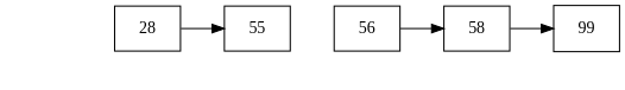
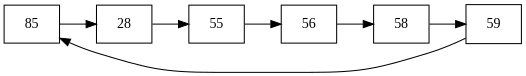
  digraph {
    fontname="Liberation Serif"
    rankdir=LR
    node [fontname="Liberation Serif" shape=record]
    edge [fontname="Liberation Serif"]
+   n1 [label=85]
    n2 [label=28]
    n3 [label=55]
    n4 [label=56]
    n5 [label=58]
-   n6 [label=99]
+   n6 [label=59]
+   n1 -> n2
    n2 -> n3
+   n3 -> n4
    n4 -> n5
    n5 -> n6
+   n6 -> n1 [constraint=false]
  }
